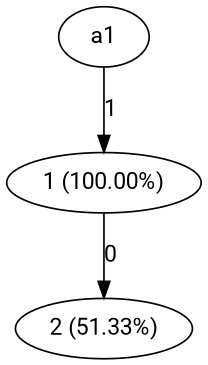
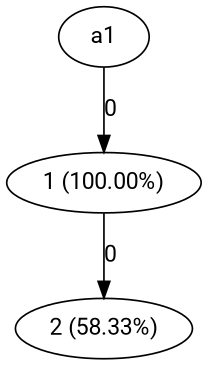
  digraph {
    fontname=Roboto
    node [fontname=Roboto shape=oval]
    edge [fontname=Roboto]
    n1 [label=a1]
    n2 [label="1 (100.00%)"]
-   n3 [label="2 (51.33%)"]
-   n1 -> n2 [label=1]
+   n3 [label="2 (58.33%)"]
+   n1 -> n2 [label=0]
    n2 -> n3 [label=0]
  }
